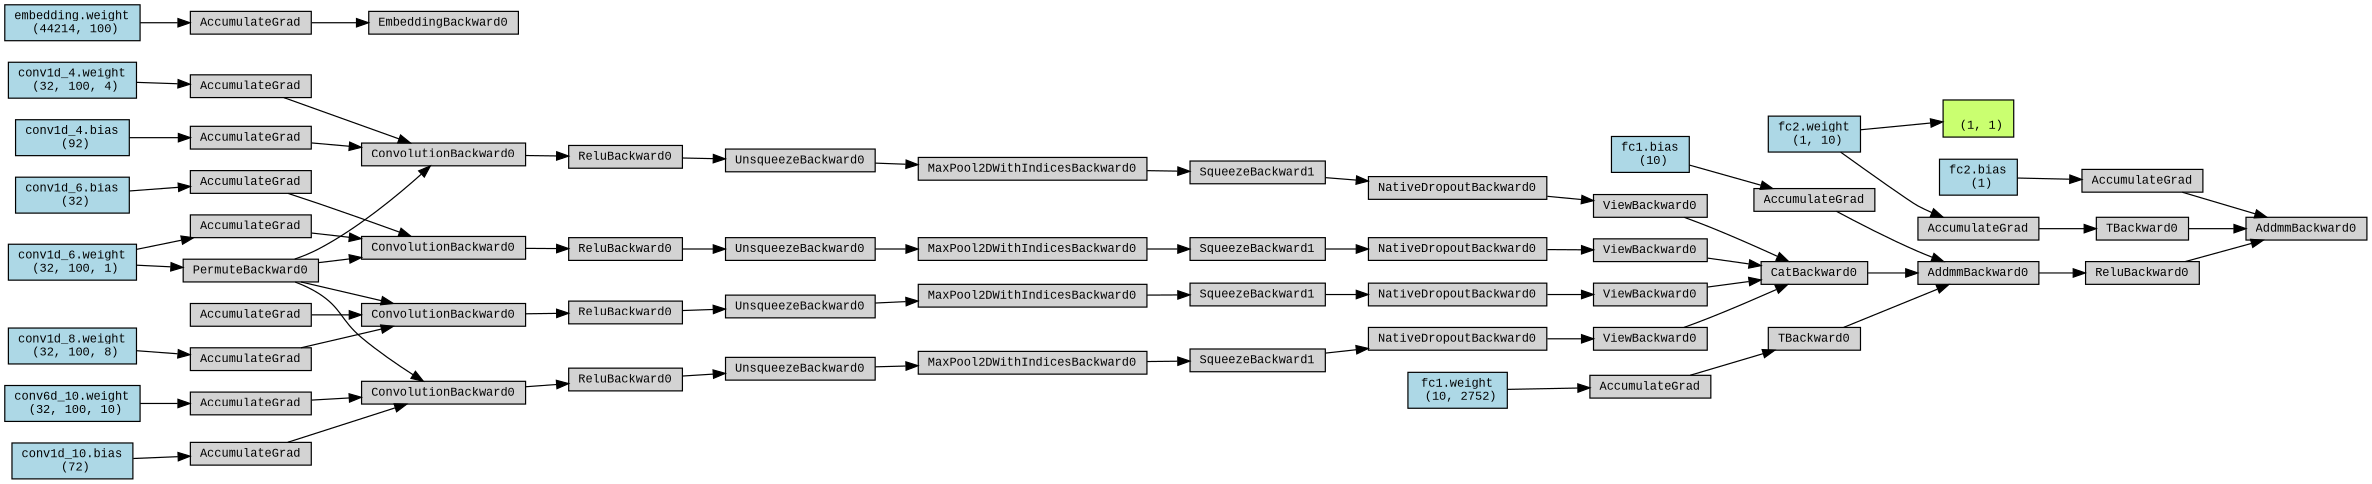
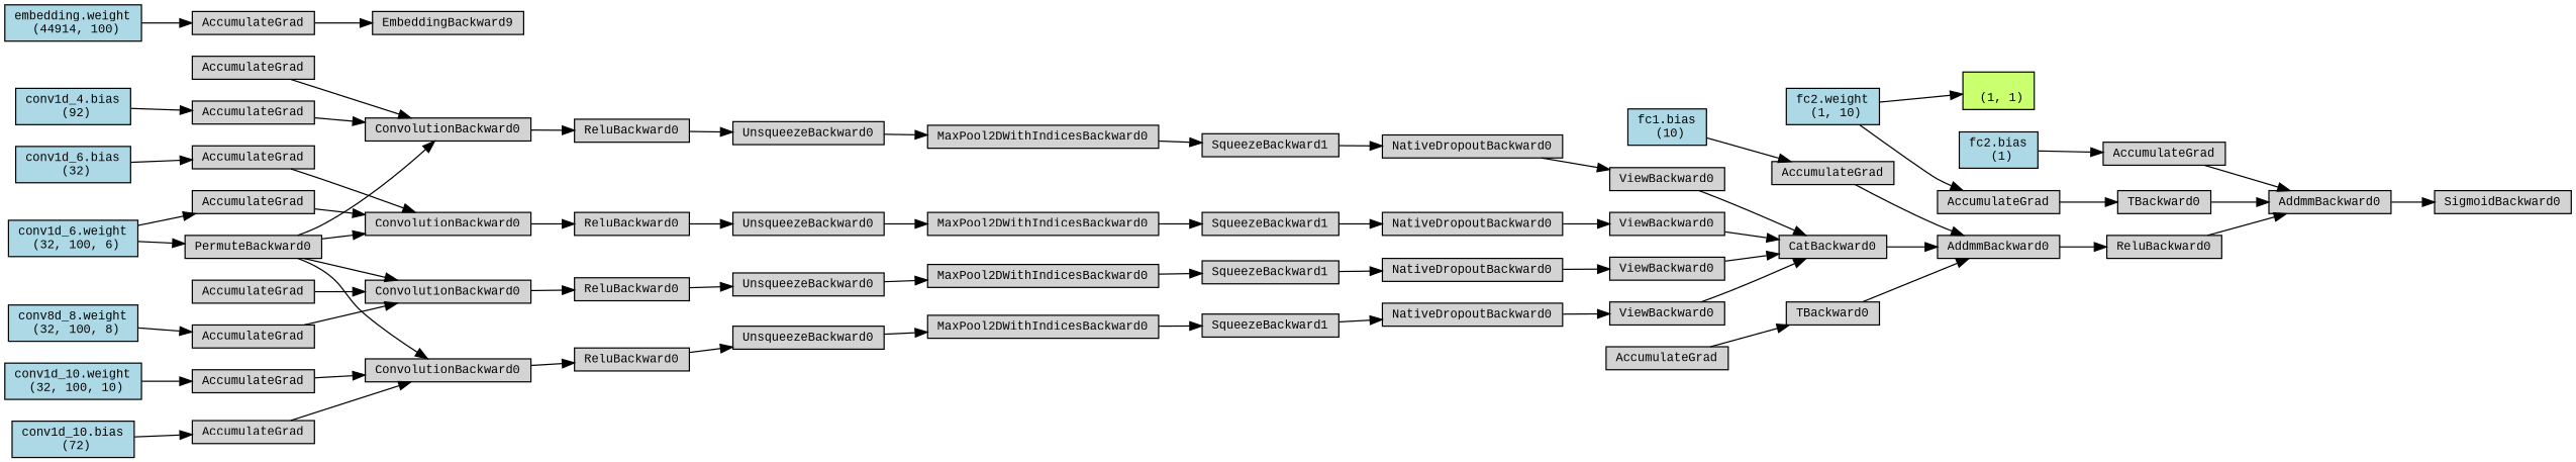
  digraph {
    fontname="Liberation Mono"
    rankdir=LR
    node [align=left fontname="Liberation Mono" fontsize=10 ranksep=0.1 shape=box style=filled]
    edge [fontname="Liberation Mono"]
    n1 [fillcolor=darkolivegreen1 height=0.2 label="\n (1, 1)"]
+   n2 [height=0.2 label=SigmoidBackward0]
    n3 [height=0.2 label=AddmmBackward0]
    n4 [height=0.2 label=AccumulateGrad]
    n5 [fillcolor=lightblue height=0.2 label="fc2.bias\n (1)"]
    n6 [height=0.2 label=ReluBackward0]
    n7 [height=0.2 label=AddmmBackward0]
    n8 [height=0.2 label=AccumulateGrad]
    n9 [fillcolor=lightblue height=0.2 label="fc1.bias\n (10)"]
    n10 [height=0.2 label=CatBackward0]
    n11 [height=0.2 label=ViewBackward0]
    n12 [height=0.2 label=NativeDropoutBackward0]
    n13 [height=0.2 label=SqueezeBackward1]
    n14 [height=0.2 label=MaxPool2DWithIndicesBackward0]
    n15 [height=0.2 label=UnsqueezeBackward0]
    n16 [height=0.2 label=ReluBackward0]
    n17 [height=0.2 label=ConvolutionBackward0]
    n18 [height=0.2 label=PermuteBackward0]
    n19 [height=0.2 label=ConvolutionBackward0]
    n20 [height=0.2 label=ConvolutionBackward0]
    n21 [height=0.2 label=ConvolutionBackward0]
    n22 [height=0.2 label=ReluBackward0]
    n23 [height=0.2 label=ReluBackward0]
    n24 [height=0.2 label=ReluBackward0]
-   n25 [height=0.2 label=EmbeddingBackward0]
+   n25 [height=0.2 label=EmbeddingBackward9]
    n26 [height=0.2 label=AccumulateGrad]
-   n27 [fillcolor=lightblue height=0.2 label="embedding.weight\n (44214, 100)"]
+   n27 [fillcolor=lightblue height=0.2 label="embedding.weight\n (44914, 100)"]
    n28 [height=0.2 label=AccumulateGrad]
-   n29 [fillcolor=lightblue height=0.2 label="conv1d_4.weight\n (32, 100, 4)"]
    n30 [height=0.2 label=AccumulateGrad]
    n31 [fillcolor=lightblue height=0.2 label="conv1d_4.bias\n (92)"]
    n32 [height=0.2 label=ViewBackward0]
    n33 [height=0.2 label=NativeDropoutBackward0]
    n34 [height=0.2 label=SqueezeBackward1]
    n35 [height=0.2 label=MaxPool2DWithIndicesBackward0]
    n36 [height=0.2 label=UnsqueezeBackward0]
    n37 [height=0.2 label=AccumulateGrad]
-   n38 [fillcolor=lightblue height=0.2 label="conv1d_6.weight\n (32, 100, 1)"]
+   n38 [fillcolor=lightblue height=0.2 label="conv1d_6.weight\n (32, 100, 6)"]
    n39 [height=0.2 label=AccumulateGrad]
    n40 [fillcolor=lightblue height=0.2 label="conv1d_6.bias\n (32)"]
    n41 [height=0.2 label=ViewBackward0]
    n42 [height=0.2 label=NativeDropoutBackward0]
    n43 [height=0.2 label=SqueezeBackward1]
    n44 [height=0.2 label=MaxPool2DWithIndicesBackward0]
    n45 [height=0.2 label=UnsqueezeBackward0]
    n46 [height=0.2 label=AccumulateGrad]
-   n47 [fillcolor=lightblue height=0.2 label="conv1d_8.weight\n (32, 100, 8)"]
+   n47 [fillcolor=lightblue height=0.2 label="conv8d_8.weight\n (32, 100, 8)"]
    n48 [height=0.2 label=AccumulateGrad]
    n49 [height=0.2 label=ViewBackward0]
    n50 [height=0.2 label=NativeDropoutBackward0]
    n51 [height=0.2 label=SqueezeBackward1]
    n52 [height=0.2 label=MaxPool2DWithIndicesBackward0]
    n53 [height=0.2 label=UnsqueezeBackward0]
    n54 [height=0.2 label=AccumulateGrad]
-   n55 [fillcolor=lightblue height=0.2 label="conv6d_10.weight\n (32, 100, 10)"]
+   n55 [fillcolor=lightblue height=0.2 label="conv1d_10.weight\n (32, 100, 10)"]
    n56 [height=0.2 label=AccumulateGrad]
    n57 [fillcolor=lightblue height=0.2 label="conv1d_10.bias\n (72)"]
    n58 [height=0.2 label=TBackward0]
    n59 [height=0.2 label=AccumulateGrad]
-   n60 [fillcolor=lightblue height=0.2 label="fc1.weight\n (10, 2752)"]
    n61 [height=0.2 label=TBackward0]
    n62 [height=0.2 label=AccumulateGrad]
    n63 [fillcolor=lightblue height=0.2 label="fc2.weight\n (1, 10)"]
+   n3 -> n2
    n4 -> n3
    n5 -> n4
    n6 -> n3
    n7 -> n6
    n8 -> n7
    n9 -> n8
    n10 -> n7
    n11 -> n10
    n12 -> n11
    n13 -> n12
    n14 -> n13
    n15 -> n14
    n16 -> n15
    n17 -> n16
    n18 -> n17
    n18 -> n19
    n18 -> n20
    n18 -> n21
    n19 -> n22
    n20 -> n23
    n21 -> n24
    n22 -> n36
    n23 -> n45
    n24 -> n53
    n26 -> n25
    n27 -> n26
    n28 -> n17
-   n29 -> n28
    n30 -> n17
    n31 -> n30
    n32 -> n10
    n33 -> n32
    n34 -> n33
    n35 -> n34
    n36 -> n35
    n37 -> n19
    n38 -> n18
    n38 -> n37
    n39 -> n19
    n40 -> n39
    n41 -> n10
    n42 -> n41
    n43 -> n42
    n44 -> n43
    n45 -> n44
    n46 -> n20
    n47 -> n46
    n48 -> n20
    n49 -> n10
    n50 -> n49
    n51 -> n50
    n52 -> n51
    n53 -> n52
    n54 -> n21
    n55 -> n54
    n56 -> n21
    n57 -> n56
    n58 -> n7
    n59 -> n58
-   n60 -> n59
    n61 -> n3
    n62 -> n61
    n63 -> n1
    n63 -> n62
  }
